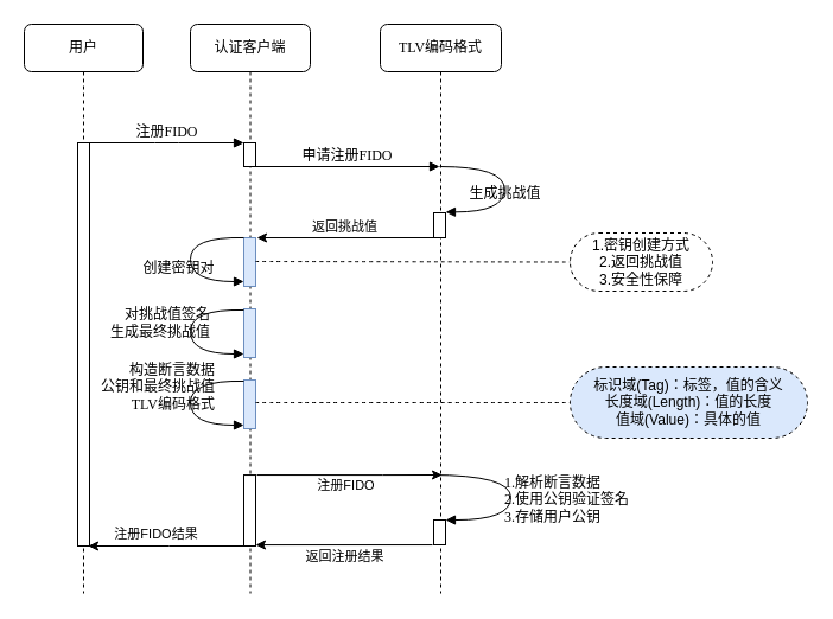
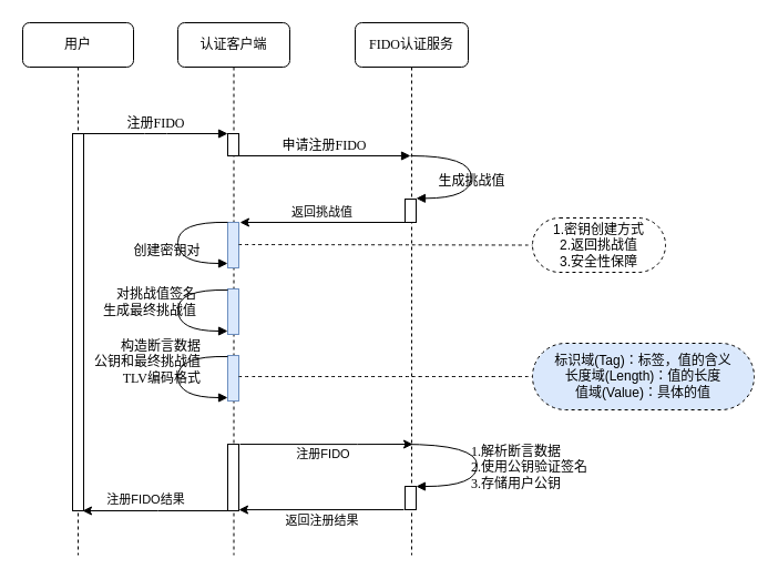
  <mxCell id="0" />
  <mxCell id="1" parent="0" />
  <mxCell id="2" value="认证客户端" style="shape=umlLifeline;perimeter=lifelinePerimeter;whiteSpace=wrap;html=1;container=1;collapsible=0;recursiveResize=0;outlineConnect=0;rounded=1;shadow=0;comic=0;labelBackgroundColor=none;strokeWidth=1;fontFamily=Verdana;fontSize=12;align=center;" parent="1" vertex="1"><mxGeometry x="160" y="20" width="101" height="480" as="geometry" /></mxCell>
  <mxCell id="3" value="" style="html=1;points=[];perimeter=orthogonalPerimeter;rounded=0;shadow=0;comic=0;labelBackgroundColor=none;strokeWidth=1;fontFamily=Verdana;fontSize=12;align=left;labelPosition=right;verticalLabelPosition=bottom;verticalAlign=top;labelBorderColor=none;fillColor=#dae8fc;strokeColor=#6c8ebf;" vertex="1" parent="2"><mxGeometry x="45" y="180" width="10" height="41" as="geometry" /></mxCell>
  <mxCell id="4" value="创建密钥对" style="html=1;verticalAlign=bottom;endArrow=block;labelBackgroundColor=none;fontFamily=Verdana;fontSize=12;elbow=vertical;edgeStyle=orthogonalEdgeStyle;curved=1;entryX=1;entryY=0.286;entryPerimeter=0;exitX=0;exitY=0.056;exitPerimeter=0;exitDx=0;exitDy=0;" edge="1" parent="2"><mxGeometry x="0.266" y="-10" relative="1" as="geometry"><mxPoint x="45" y="179.976" as="sourcePoint" /><mxPoint x="45.003" y="217.003" as="targetPoint" /><Array as="points"><mxPoint x="45" y="179" /><mxPoint y="179" /><mxPoint y="217" /></Array><mxPoint as="offset" /></mxGeometry></mxCell>
  <mxCell id="5" value="" style="html=1;points=[];perimeter=orthogonalPerimeter;rounded=0;shadow=0;comic=0;labelBackgroundColor=none;strokeWidth=1;fontFamily=Verdana;fontSize=12;align=left;labelPosition=right;verticalLabelPosition=bottom;verticalAlign=top;labelBorderColor=none;fillColor=#dae8fc;strokeColor=#6c8ebf;" vertex="1" parent="2"><mxGeometry x="45" y="240" width="10" height="41" as="geometry" /></mxCell>
  <mxCell id="6" value="&lt;div&gt;&lt;span&gt;对挑战值签名&lt;/span&gt;&lt;/div&gt;&lt;div&gt;&lt;span&gt;生成最终挑战值&lt;/span&gt;&lt;/div&gt;" style="html=1;verticalAlign=bottom;endArrow=block;labelBackgroundColor=none;fontFamily=Verdana;fontSize=12;elbow=vertical;edgeStyle=orthogonalEdgeStyle;curved=1;entryX=1;entryY=0.286;entryPerimeter=0;exitX=0;exitY=0.056;exitPerimeter=0;exitDx=0;exitDy=0;align=right;" edge="1" parent="2"><mxGeometry x="0.578" y="9" relative="1" as="geometry"><mxPoint x="45" y="240.976" as="sourcePoint" /><mxPoint x="45.003" y="278.003" as="targetPoint" /><Array as="points"><mxPoint x="45" y="240" /><mxPoint y="240" /><mxPoint y="278" /></Array><mxPoint as="offset" /></mxGeometry></mxCell>
  <mxCell id="7" value="" style="html=1;points=[];perimeter=orthogonalPerimeter;rounded=0;shadow=0;comic=0;labelBackgroundColor=none;strokeWidth=1;fontFamily=Verdana;fontSize=12;align=left;labelPosition=right;verticalLabelPosition=bottom;verticalAlign=top;labelBorderColor=none;fillColor=#dae8fc;strokeColor=#6c8ebf;" vertex="1" parent="2"><mxGeometry x="45" y="300" width="10" height="41" as="geometry" /></mxCell>
  <mxCell id="8" value="&lt;div&gt;&lt;span&gt;构造断言数据&lt;/span&gt;&lt;br&gt;&lt;/div&gt;&lt;div&gt;&lt;span&gt;公钥和最终挑战值&lt;/span&gt;&lt;/div&gt;&lt;div&gt;&lt;span&gt;TLV编码格式&lt;/span&gt;&lt;/div&gt;" style="html=1;verticalAlign=bottom;endArrow=block;labelBackgroundColor=none;fontFamily=Verdana;fontSize=12;elbow=vertical;edgeStyle=orthogonalEdgeStyle;curved=1;entryX=1;entryY=0.286;entryPerimeter=0;exitX=0;exitY=0.056;exitPerimeter=0;exitDx=0;exitDy=0;align=right;" edge="1" parent="2"><mxGeometry x="0.641" y="8" relative="1" as="geometry"><mxPoint x="45" y="300.976" as="sourcePoint" /><mxPoint x="45.003" y="338.003" as="targetPoint" /><Array as="points"><mxPoint x="45" y="300" /><mxPoint y="300" /><mxPoint y="338" /></Array><mxPoint as="offset" /></mxGeometry></mxCell>
- <mxCell id="9" value="TLV编码格式" style="shape=umlLifeline;perimeter=lifelinePerimeter;whiteSpace=wrap;html=1;container=1;collapsible=0;recursiveResize=0;outlineConnect=0;rounded=1;shadow=0;comic=0;labelBackgroundColor=none;strokeWidth=1;fontFamily=Verdana;fontSize=12;align=center;" parent="1" vertex="1"><mxGeometry x="320" y="20" width="102" height="480" as="geometry" /></mxCell>
+ <mxCell id="9" value="FIDO认证服务" style="shape=umlLifeline;perimeter=lifelinePerimeter;whiteSpace=wrap;html=1;container=1;collapsible=0;recursiveResize=0;outlineConnect=0;rounded=1;shadow=0;comic=0;labelBackgroundColor=none;strokeWidth=1;fontFamily=Verdana;fontSize=12;align=center;" parent="1" vertex="1"><mxGeometry x="320" y="20" width="102" height="480" as="geometry" /></mxCell>
  <mxCell id="10" value="" style="html=1;points=[];perimeter=orthogonalPerimeter;rounded=0;shadow=0;comic=0;labelBackgroundColor=none;strokeWidth=1;fontFamily=Verdana;fontSize=12;align=center;" parent="9" vertex="1"><mxGeometry x="45" y="159" width="10" height="21" as="geometry" /></mxCell>
  <mxCell id="11" value="" style="html=1;points=[];perimeter=orthogonalPerimeter;rounded=0;shadow=0;comic=0;labelBackgroundColor=none;strokeWidth=1;fontFamily=Verdana;fontSize=12;align=center;" vertex="1" parent="9"><mxGeometry x="-115" y="380.05" width="10" height="59.95" as="geometry" /></mxCell>
  <mxCell id="12" value="1.解析断言数据&lt;br&gt;2.使用公钥验证签名&lt;br&gt;3.存储用户公钥" style="html=1;verticalAlign=bottom;endArrow=block;labelBackgroundColor=none;fontFamily=Verdana;fontSize=12;elbow=vertical;edgeStyle=orthogonalEdgeStyle;curved=1;align=left;" edge="1" parent="9"><mxGeometry x="0.404" y="7" relative="1" as="geometry"><mxPoint x="42" y="380" as="sourcePoint" /><mxPoint x="55" y="418.05" as="targetPoint" /><Array as="points"><mxPoint x="110" y="380.05" /><mxPoint x="110" y="418.05" /></Array><mxPoint as="offset" /></mxGeometry></mxCell>
  <mxCell id="13" style="edgeStyle=orthogonalEdgeStyle;rounded=0;orthogonalLoop=1;jettySize=auto;html=1;" edge="1" parent="9"><mxGeometry relative="1" as="geometry"><mxPoint x="-104" y="380.05" as="sourcePoint" /><mxPoint x="52" y="380" as="targetPoint" /><Array as="points"><mxPoint x="2" y="380" /><mxPoint x="2" y="380" /></Array></mxGeometry></mxCell>
  <mxCell id="14" value="注册FIDO" style="edgeLabel;html=1;align=center;verticalAlign=middle;resizable=0;points=[];" vertex="1" connectable="0" parent="13"><mxGeometry x="-0.307" y="-3" relative="1" as="geometry"><mxPoint x="21" y="5" as="offset" /></mxGeometry></mxCell>
  <mxCell id="15" value="返回注册结果" style="edgeStyle=orthogonalEdgeStyle;rounded=0;orthogonalLoop=1;jettySize=auto;html=1;entryX=1.1;entryY=0.261;entryDx=0;entryDy=0;entryPerimeter=0;" edge="1" parent="9"><mxGeometry x="-0.007" y="10" relative="1" as="geometry"><mxPoint x="44" y="439.05" as="sourcePoint" /><mxPoint x="-105" y="439.08" as="targetPoint" /><mxPoint as="offset" /></mxGeometry></mxCell>
  <mxCell id="16" value="" style="html=1;points=[];perimeter=orthogonalPerimeter;rounded=0;shadow=0;comic=0;labelBackgroundColor=none;strokeWidth=1;fontFamily=Verdana;fontSize=12;align=center;" vertex="1" parent="9"><mxGeometry x="45" y="418.0" width="10" height="21" as="geometry" /></mxCell>
  <mxCell id="17" value="用户" style="shape=umlLifeline;perimeter=lifelinePerimeter;whiteSpace=wrap;html=1;container=1;collapsible=0;recursiveResize=0;outlineConnect=0;rounded=1;shadow=0;comic=0;labelBackgroundColor=none;strokeWidth=1;fontFamily=Verdana;fontSize=12;align=center;" parent="1" vertex="1"><mxGeometry x="20" y="20" width="100" height="480" as="geometry" /></mxCell>
  <mxCell id="18" value="" style="html=1;points=[];perimeter=orthogonalPerimeter;rounded=0;shadow=0;comic=0;labelBackgroundColor=none;strokeWidth=1;fontFamily=Verdana;fontSize=12;align=center;" parent="17" vertex="1"><mxGeometry x="45" y="100" width="10" height="340" as="geometry" /></mxCell>
  <mxCell id="19" value="注册FIDO" style="html=1;verticalAlign=bottom;endArrow=block;entryX=0;entryY=0;labelBackgroundColor=none;fontFamily=Verdana;fontSize=12;edgeStyle=elbowEdgeStyle;elbow=vertical;" parent="1" source="18" edge="1"><mxGeometry relative="1" as="geometry"><mxPoint x="140" y="130" as="sourcePoint" /><mxPoint x="205" y="120" as="targetPoint" /></mxGeometry></mxCell>
  <mxCell id="20" value="生成挑战值" style="html=1;verticalAlign=bottom;endArrow=block;labelBackgroundColor=none;fontFamily=Verdana;fontSize=12;elbow=vertical;edgeStyle=orthogonalEdgeStyle;curved=1;entryX=1;entryY=0.286;entryPerimeter=0;exitX=1.038;exitY=0.345;exitPerimeter=0;" edge="1" parent="1"><mxGeometry x="0.215" relative="1" as="geometry"><mxPoint x="370.003" y="140" as="sourcePoint" /><mxPoint x="375.003" y="178.333" as="targetPoint" /><Array as="points"><mxPoint x="424.67" y="140" /><mxPoint x="424.67" y="178" /></Array><mxPoint as="offset" /></mxGeometry></mxCell>
  <mxCell id="21" value="申请注册FIDO" style="html=1;verticalAlign=bottom;endArrow=block;labelBackgroundColor=none;fontFamily=Verdana;fontSize=12;edgeStyle=elbowEdgeStyle;elbow=vertical;exitX=0.9;exitY=0.087;exitDx=0;exitDy=0;exitPerimeter=0;" edge="1" parent="1"><mxGeometry relative="1" as="geometry"><mxPoint x="214" y="140.01" as="sourcePoint" /><mxPoint x="370" y="140" as="targetPoint" /></mxGeometry></mxCell>
  <mxCell id="22" value="返回挑战值" style="edgeStyle=orthogonalEdgeStyle;rounded=0;orthogonalLoop=1;jettySize=auto;html=1;entryX=1.1;entryY=0.261;entryDx=0;entryDy=0;entryPerimeter=0;" edge="1" parent="1"><mxGeometry x="0.007" y="-9" relative="1" as="geometry"><mxPoint x="365" y="200" as="sourcePoint" /><mxPoint x="216" y="200.03" as="targetPoint" /><mxPoint as="offset" /></mxGeometry></mxCell>
  <mxCell id="23" value="" style="html=1;points=[];perimeter=orthogonalPerimeter;rounded=0;shadow=0;comic=0;labelBackgroundColor=none;strokeWidth=1;fontFamily=Verdana;fontSize=12;align=center;" vertex="1" parent="1"><mxGeometry x="205" y="120" width="10" height="20" as="geometry" /></mxCell>
  <mxCell id="24" value="1.密钥创建方式&lt;br&gt;2.返回挑战值&lt;br&gt;3.安全性保障" style="whiteSpace=wrap;html=1;rounded=1;arcSize=50;align=center;verticalAlign=middle;strokeWidth=1;autosize=1;spacing=4;treeFolding=1;treeMoving=1;newEdgeStyle={&quot;edgeStyle&quot;:&quot;entityRelationEdgeStyle&quot;,&quot;startArrow&quot;:&quot;none&quot;,&quot;endArrow&quot;:&quot;none&quot;,&quot;segment&quot;:10,&quot;curved&quot;:1};dashed=1;" vertex="1" parent="1"><mxGeometry x="480" y="196" width="120" height="49" as="geometry" /></mxCell>
  <mxCell id="25" value="" style="edgeStyle=entityRelationEdgeStyle;startArrow=none;endArrow=none;segment=10;curved=1;dashed=1;exitX=1;exitY=0.488;exitDx=0;exitDy=0;exitPerimeter=0;" edge="1" target="24" parent="1" source="3"><mxGeometry relative="1" as="geometry"><mxPoint x="472" y="248" as="sourcePoint" /></mxGeometry></mxCell>
  <mxCell id="26" value="标识域(Tag)：标签，值的含义&lt;br&gt;长度域(Length)：值的长度&lt;br&gt;值域(Value)：具体的值" style="whiteSpace=wrap;html=1;rounded=1;arcSize=50;align=center;verticalAlign=middle;strokeWidth=1;autosize=1;spacing=4;treeFolding=1;treeMoving=1;newEdgeStyle={&quot;edgeStyle&quot;:&quot;entityRelationEdgeStyle&quot;,&quot;startArrow&quot;:&quot;none&quot;,&quot;endArrow&quot;:&quot;none&quot;,&quot;segment&quot;:10,&quot;curved&quot;:1};dashed=1;fillColor=#dae8fc;" vertex="1" parent="1"><mxGeometry x="480" y="309" width="200" height="60" as="geometry" /></mxCell>
  <mxCell id="27" value="" style="edgeStyle=entityRelationEdgeStyle;startArrow=none;endArrow=none;segment=10;curved=1;dashed=1;exitX=1;exitY=0.488;exitDx=0;exitDy=0;exitPerimeter=0;" edge="1" parent="1" target="26"><mxGeometry relative="1" as="geometry"><mxPoint x="215" y="339.008" as="sourcePoint" /></mxGeometry></mxCell>
  <mxCell id="28" value="注册FIDO结果" style="edgeStyle=orthogonalEdgeStyle;rounded=0;orthogonalLoop=1;jettySize=auto;html=1;entryX=0.9;entryY=1;entryDx=0;entryDy=0;entryPerimeter=0;exitX=0;exitY=1;exitDx=0;exitDy=0;exitPerimeter=0;" edge="1" parent="1" source="11" target="18"><mxGeometry x="0.128" y="-10" relative="1" as="geometry"><mxPoint x="224" y="440.05" as="sourcePoint" /><mxPoint x="75" y="440.08" as="targetPoint" /><mxPoint as="offset" /><Array as="points"><mxPoint x="142" y="460" /><mxPoint x="142" y="460" /></Array></mxGeometry></mxCell>
